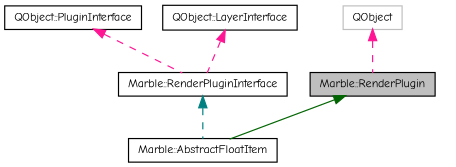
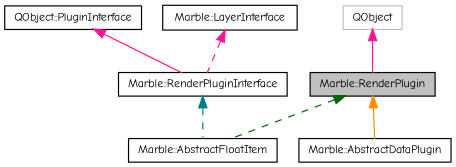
  digraph {
    fontname="Comic Neue"
    node [color=black fillcolor=white fontname="Comic Neue" fontsize=10 shape=record style=filled]
    edge [color=deeppink dir=back fontname="Comic Neue" fontsize=10 labelfontname=Helvetica labelfontsize=10 style=dashed]
    n1 [fillcolor=grey75 fontcolor=black height=0.2 label="Marble::RenderPlugin" width=0.4]
+   n2 [height=0.2 label="Marble::AbstractDataPlugin" width=0.4]
    n3 [height=0.2 label="Marble::AbstractFloatItem" width=0.4]
    n4 [color=grey75 height=0.2 label=QObject width=0.4]
    n5 [height=0.2 label="Marble::RenderPluginInterface" width=0.4]
    n6 [height=0.2 label="QObject::PluginInterface" width=0.4]
-   n7 [height=0.2 label="QObject::LayerInterface" width=0.4]
-   n1 -> n3 [color=darkgreen style=solid]
-   n4 -> n1
+   n7 [height=0.2 label="Marble::LayerInterface" width=0.4]
+   n1 -> n2 [color=darkorange style=solid]
+   n1 -> n3 [color=darkgreen]
+   n4 -> n1 [style=solid]
    n5 -> n3 [color=teal]
-   n6 -> n5
+   n6 -> n5 [style=solid]
    n7 -> n5
  }
